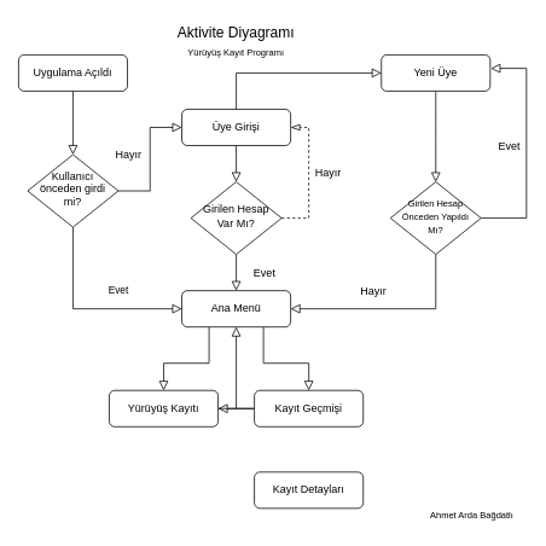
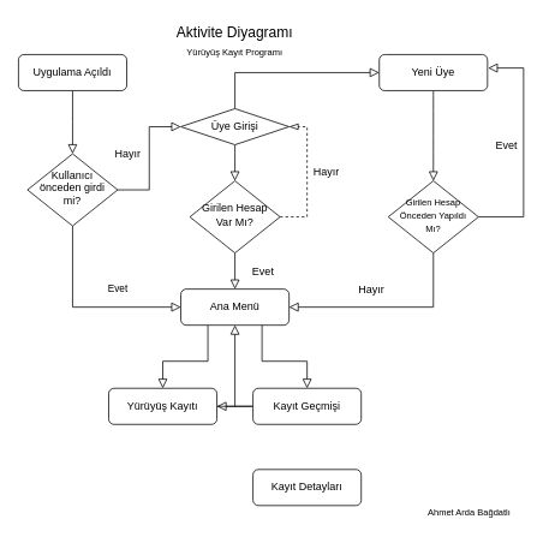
  <mxCell id="0" />
  <mxCell id="1" parent="0" />
  <mxCell id="2" value="" style="rounded=0;html=1;jettySize=auto;orthogonalLoop=1;fontSize=11;endArrow=block;endFill=0;endSize=8;strokeWidth=1;shadow=0;labelBackgroundColor=none;edgeStyle=orthogonalEdgeStyle;" parent="1" source="3" edge="1"><mxGeometry relative="1" as="geometry"><mxPoint x="80" y="170" as="targetPoint" /></mxGeometry></mxCell>
  <mxCell id="3" value="Uygulama Açıldı" style="rounded=1;whiteSpace=wrap;html=1;fontSize=12;glass=0;strokeWidth=1;shadow=0;" parent="1" vertex="1"><mxGeometry x="20" y="60" width="120" height="40" as="geometry" /></mxCell>
  <mxCell id="4" style="edgeStyle=none;curved=1;rounded=0;orthogonalLoop=1;jettySize=auto;html=1;fontSize=12;startSize=8;endSize=8;endArrow=block;endFill=0;" edge="1" parent="1" source="6"><mxGeometry relative="1" as="geometry"><mxPoint x="260" y="200" as="targetPoint" /></mxGeometry></mxCell>
  <mxCell id="5" style="edgeStyle=orthogonalEdgeStyle;rounded=0;orthogonalLoop=1;jettySize=auto;html=1;exitX=0.5;exitY=0;exitDx=0;exitDy=0;fontSize=12;startSize=8;endSize=8;endArrow=block;endFill=0;" edge="1" parent="1" source="6"><mxGeometry relative="1" as="geometry"><mxPoint x="420" y="80" as="targetPoint" /><Array as="points"><mxPoint x="260" y="80" /></Array></mxGeometry></mxCell>
- <mxCell id="6" value="Üye Girişi" style="rounded=1;whiteSpace=wrap;html=1;fontSize=12;glass=0;strokeWidth=1;shadow=0;" parent="1" vertex="1"><mxGeometry x="200" y="120" width="120" height="40" as="geometry" /></mxCell>
+ <mxCell id="6" value="Üye Girişi" style="rhombus;whiteSpace=wrap;html=1;fontSize=12;glass=0;strokeWidth=1;shadow=0;" parent="1" vertex="1"><mxGeometry x="200" y="120" width="120" height="40" as="geometry" /></mxCell>
  <mxCell id="7" value="Evet" style="rounded=0;html=1;jettySize=auto;orthogonalLoop=1;fontSize=11;endArrow=block;endFill=0;endSize=8;strokeWidth=1;shadow=0;labelBackgroundColor=none;edgeStyle=orthogonalEdgeStyle;" parent="1" source="10" target="13" edge="1"><mxGeometry x="0.333" y="20" relative="1" as="geometry"><mxPoint as="offset" /><Array as="points"><mxPoint x="80" y="340" /></Array></mxGeometry></mxCell>
  <mxCell id="8" style="edgeStyle=orthogonalEdgeStyle;rounded=0;orthogonalLoop=1;jettySize=auto;html=1;exitX=1;exitY=0.5;exitDx=0;exitDy=0;entryX=0;entryY=0.5;entryDx=0;entryDy=0;fontSize=12;startSize=8;endSize=8;endArrow=block;endFill=0;" edge="1" parent="1" source="10" target="6"><mxGeometry relative="1" as="geometry" /></mxCell>
  <mxCell id="9" value="Hayır" style="edgeLabel;html=1;align=center;verticalAlign=middle;resizable=0;points=[];fontSize=12;" vertex="1" connectable="0" parent="8"><mxGeometry x="-0.12" y="3" relative="1" as="geometry"><mxPoint x="-22" y="-13" as="offset" /></mxGeometry></mxCell>
  <mxCell id="10" value="Kullanıcı önceden girdi mi?" style="rhombus;whiteSpace=wrap;html=1;shadow=0;fontFamily=Helvetica;fontSize=12;align=center;strokeWidth=1;spacing=6;spacingTop=-4;" parent="1" vertex="1"><mxGeometry x="30" y="170" width="100" height="80" as="geometry" /></mxCell>
  <mxCell id="11" style="edgeStyle=orthogonalEdgeStyle;rounded=0;orthogonalLoop=1;jettySize=auto;html=1;entryX=0.5;entryY=0;entryDx=0;entryDy=0;fontSize=12;startSize=8;endSize=8;endArrow=block;endFill=0;exitX=0.75;exitY=1;exitDx=0;exitDy=0;" edge="1" parent="1" source="13" target="30"><mxGeometry relative="1" as="geometry"><Array as="points"><mxPoint x="290" y="400" /><mxPoint x="340" y="400" /></Array></mxGeometry></mxCell>
  <mxCell id="12" style="edgeStyle=orthogonalEdgeStyle;rounded=0;orthogonalLoop=1;jettySize=auto;html=1;entryX=0.5;entryY=0;entryDx=0;entryDy=0;fontSize=12;startSize=8;endSize=8;endArrow=block;endFill=0;" edge="1" parent="1" source="13" target="27"><mxGeometry relative="1" as="geometry"><Array as="points"><mxPoint x="230" y="400" /><mxPoint x="180" y="400" /></Array></mxGeometry></mxCell>
  <mxCell id="13" value="Ana Menü" style="rounded=1;whiteSpace=wrap;html=1;fontSize=12;glass=0;strokeWidth=1;shadow=0;" parent="1" vertex="1"><mxGeometry x="200" y="320" width="120" height="40" as="geometry" /></mxCell>
  <mxCell id="14" style="edgeStyle=orthogonalEdgeStyle;rounded=0;orthogonalLoop=1;jettySize=auto;html=1;fontSize=12;startSize=8;endSize=8;endArrow=block;endFill=0;entryX=0.5;entryY=0;entryDx=0;entryDy=0;" edge="1" parent="1" source="18" target="13"><mxGeometry relative="1" as="geometry"><mxPoint x="290" y="290" as="targetPoint" /><Array as="points" /></mxGeometry></mxCell>
  <mxCell id="15" value="Evet" style="edgeLabel;html=1;align=center;verticalAlign=middle;resizable=0;points=[];fontSize=12;" vertex="1" connectable="0" parent="14"><mxGeometry x="0.569" y="3" relative="1" as="geometry"><mxPoint x="27" y="-11" as="offset" /></mxGeometry></mxCell>
  <mxCell id="16" style="edgeStyle=orthogonalEdgeStyle;rounded=0;orthogonalLoop=1;jettySize=auto;html=1;entryX=1;entryY=0.5;entryDx=0;entryDy=0;fontSize=12;startSize=8;endSize=8;endArrow=blockThin;endFill=0;dashed=1;" edge="1" parent="1" source="18" target="6"><mxGeometry relative="1" as="geometry"><Array as="points"><mxPoint x="340" y="240" /><mxPoint x="340" y="140" /></Array></mxGeometry></mxCell>
  <mxCell id="17" value="Hayır" style="edgeLabel;html=1;align=center;verticalAlign=middle;resizable=0;points=[];fontSize=12;" vertex="1" connectable="0" parent="16"><mxGeometry x="0.205" y="-1" relative="1" as="geometry"><mxPoint x="19" y="10" as="offset" /></mxGeometry></mxCell>
  <mxCell id="18" value="Girilen Hesap Var Mı?" style="rhombus;whiteSpace=wrap;html=1;shadow=0;fontFamily=Helvetica;fontSize=12;align=center;strokeWidth=1;spacing=6;spacingTop=-4;" vertex="1" parent="1"><mxGeometry x="210" y="200" width="100" height="80" as="geometry" /></mxCell>
  <mxCell id="19" style="edgeStyle=none;curved=1;rounded=0;orthogonalLoop=1;jettySize=auto;html=1;fontSize=12;startSize=8;endSize=8;endArrow=block;endFill=0;" edge="1" parent="1" source="20" target="23"><mxGeometry relative="1" as="geometry" /></mxCell>
  <mxCell id="20" value="Yeni Üye" style="rounded=1;whiteSpace=wrap;html=1;fontSize=12;glass=0;strokeWidth=1;shadow=0;" vertex="1" parent="1"><mxGeometry x="420" y="60" width="120" height="40" as="geometry" /></mxCell>
  <mxCell id="21" style="edgeStyle=orthogonalEdgeStyle;rounded=0;orthogonalLoop=1;jettySize=auto;html=1;exitX=0.5;exitY=1;exitDx=0;exitDy=0;entryX=1;entryY=0.5;entryDx=0;entryDy=0;fontSize=12;startSize=8;endSize=8;endArrow=block;endFill=0;" edge="1" parent="1" source="23" target="13"><mxGeometry relative="1" as="geometry" /></mxCell>
  <mxCell id="22" value="Hayır" style="edgeLabel;html=1;align=center;verticalAlign=middle;resizable=0;points=[];fontSize=12;" vertex="1" connectable="0" parent="21"><mxGeometry x="0.132" y="1" relative="1" as="geometry"><mxPoint x="-5" y="-21" as="offset" /></mxGeometry></mxCell>
  <mxCell id="23" value="&lt;font style=&quot;font-size: 10px;&quot;&gt;Girilen Hesap Önceden Yapıldı Mı?&lt;/font&gt;" style="rhombus;whiteSpace=wrap;html=1;shadow=0;fontFamily=Helvetica;fontSize=12;align=center;strokeWidth=1;spacing=6;spacingTop=-4;" vertex="1" parent="1"><mxGeometry x="430" y="200" width="100" height="80" as="geometry" /></mxCell>
  <mxCell id="24" style="edgeStyle=orthogonalEdgeStyle;rounded=0;orthogonalLoop=1;jettySize=auto;html=1;exitX=1;exitY=0.5;exitDx=0;exitDy=0;entryX=1.006;entryY=0.373;entryDx=0;entryDy=0;entryPerimeter=0;fontSize=12;startSize=8;endSize=8;endArrow=block;endFill=0;" edge="1" parent="1" source="23" target="20"><mxGeometry relative="1" as="geometry"><Array as="points"><mxPoint x="580" y="240" /><mxPoint x="580" y="75" /></Array></mxGeometry></mxCell>
  <mxCell id="25" value="Evet" style="edgeLabel;html=1;align=center;verticalAlign=middle;resizable=0;points=[];fontSize=12;" vertex="1" connectable="0" parent="24"><mxGeometry x="0.282" y="-1" relative="1" as="geometry"><mxPoint x="-21" y="33" as="offset" /></mxGeometry></mxCell>
  <mxCell id="26" style="edgeStyle=orthogonalEdgeStyle;rounded=0;orthogonalLoop=1;jettySize=auto;html=1;entryX=0.5;entryY=1;entryDx=0;entryDy=0;fontSize=12;startSize=8;endSize=8;exitX=1;exitY=0.5;exitDx=0;exitDy=0;endArrow=block;endFill=0;" edge="1" parent="1" source="27" target="13"><mxGeometry relative="1" as="geometry" /></mxCell>
  <mxCell id="27" value="Yürüyüş Kayıtı" style="rounded=1;whiteSpace=wrap;html=1;fontSize=12;glass=0;strokeWidth=1;shadow=0;" vertex="1" parent="1"><mxGeometry x="120" y="430" width="120" height="40" as="geometry" /></mxCell>
  <mxCell id="28" style="edgeStyle=none;curved=1;rounded=0;orthogonalLoop=1;jettySize=auto;html=1;exitX=0;exitY=0.5;exitDx=0;exitDy=0;fontSize=12;startSize=8;endSize=8;endArrow=none;endFill=0;" edge="1" parent="1" source="30"><mxGeometry relative="1" as="geometry"><mxPoint x="260" y="449.966" as="targetPoint" /></mxGeometry></mxCell>
  <mxCell id="29" style="edgeStyle=none;curved=1;rounded=0;orthogonalLoop=1;jettySize=auto;html=1;fontSize=12;startSize=8;endSize=8;endArrow=block;endFill=0;" edge="1" parent="1" source="30" target="27"><mxGeometry relative="1" as="geometry" /></mxCell>
  <mxCell id="30" value="Kayıt Geçmişi" style="rounded=1;whiteSpace=wrap;html=1;fontSize=12;glass=0;strokeWidth=1;shadow=0;" vertex="1" parent="1"><mxGeometry x="280" y="430" width="120" height="40" as="geometry" /></mxCell>
  <mxCell id="31" value="Kayıt Detayları" style="rounded=1;whiteSpace=wrap;html=1;fontSize=12;glass=0;strokeWidth=1;shadow=0;" vertex="1" parent="1"><mxGeometry x="280" y="520" width="120" height="40" as="geometry" /></mxCell>
  <mxCell id="32" value="Aktivite Diyagramı" style="text;html=1;align=center;verticalAlign=middle;whiteSpace=wrap;rounded=0;fontSize=16;" vertex="1" parent="1"><mxGeometry x="180" y="20" width="160" height="30" as="geometry" /></mxCell>
  <mxCell id="33" value="&lt;font style=&quot;font-size: 10px;&quot;&gt;Yürüyüş Kayıt Programı&lt;/font&gt;" style="text;html=1;align=center;verticalAlign=middle;whiteSpace=wrap;rounded=0;fontSize=16;" vertex="1" parent="1"><mxGeometry x="200" y="40" width="120" height="30" as="geometry" /></mxCell>
  <mxCell id="34" value="&lt;font style=&quot;font-size: 10px;&quot;&gt;Ahmet Arda Bağdatlı&lt;/font&gt;" style="text;html=1;align=center;verticalAlign=middle;whiteSpace=wrap;rounded=0;fontSize=16;" vertex="1" parent="1"><mxGeometry x="460" y="550" width="120" height="30" as="geometry" /></mxCell>
